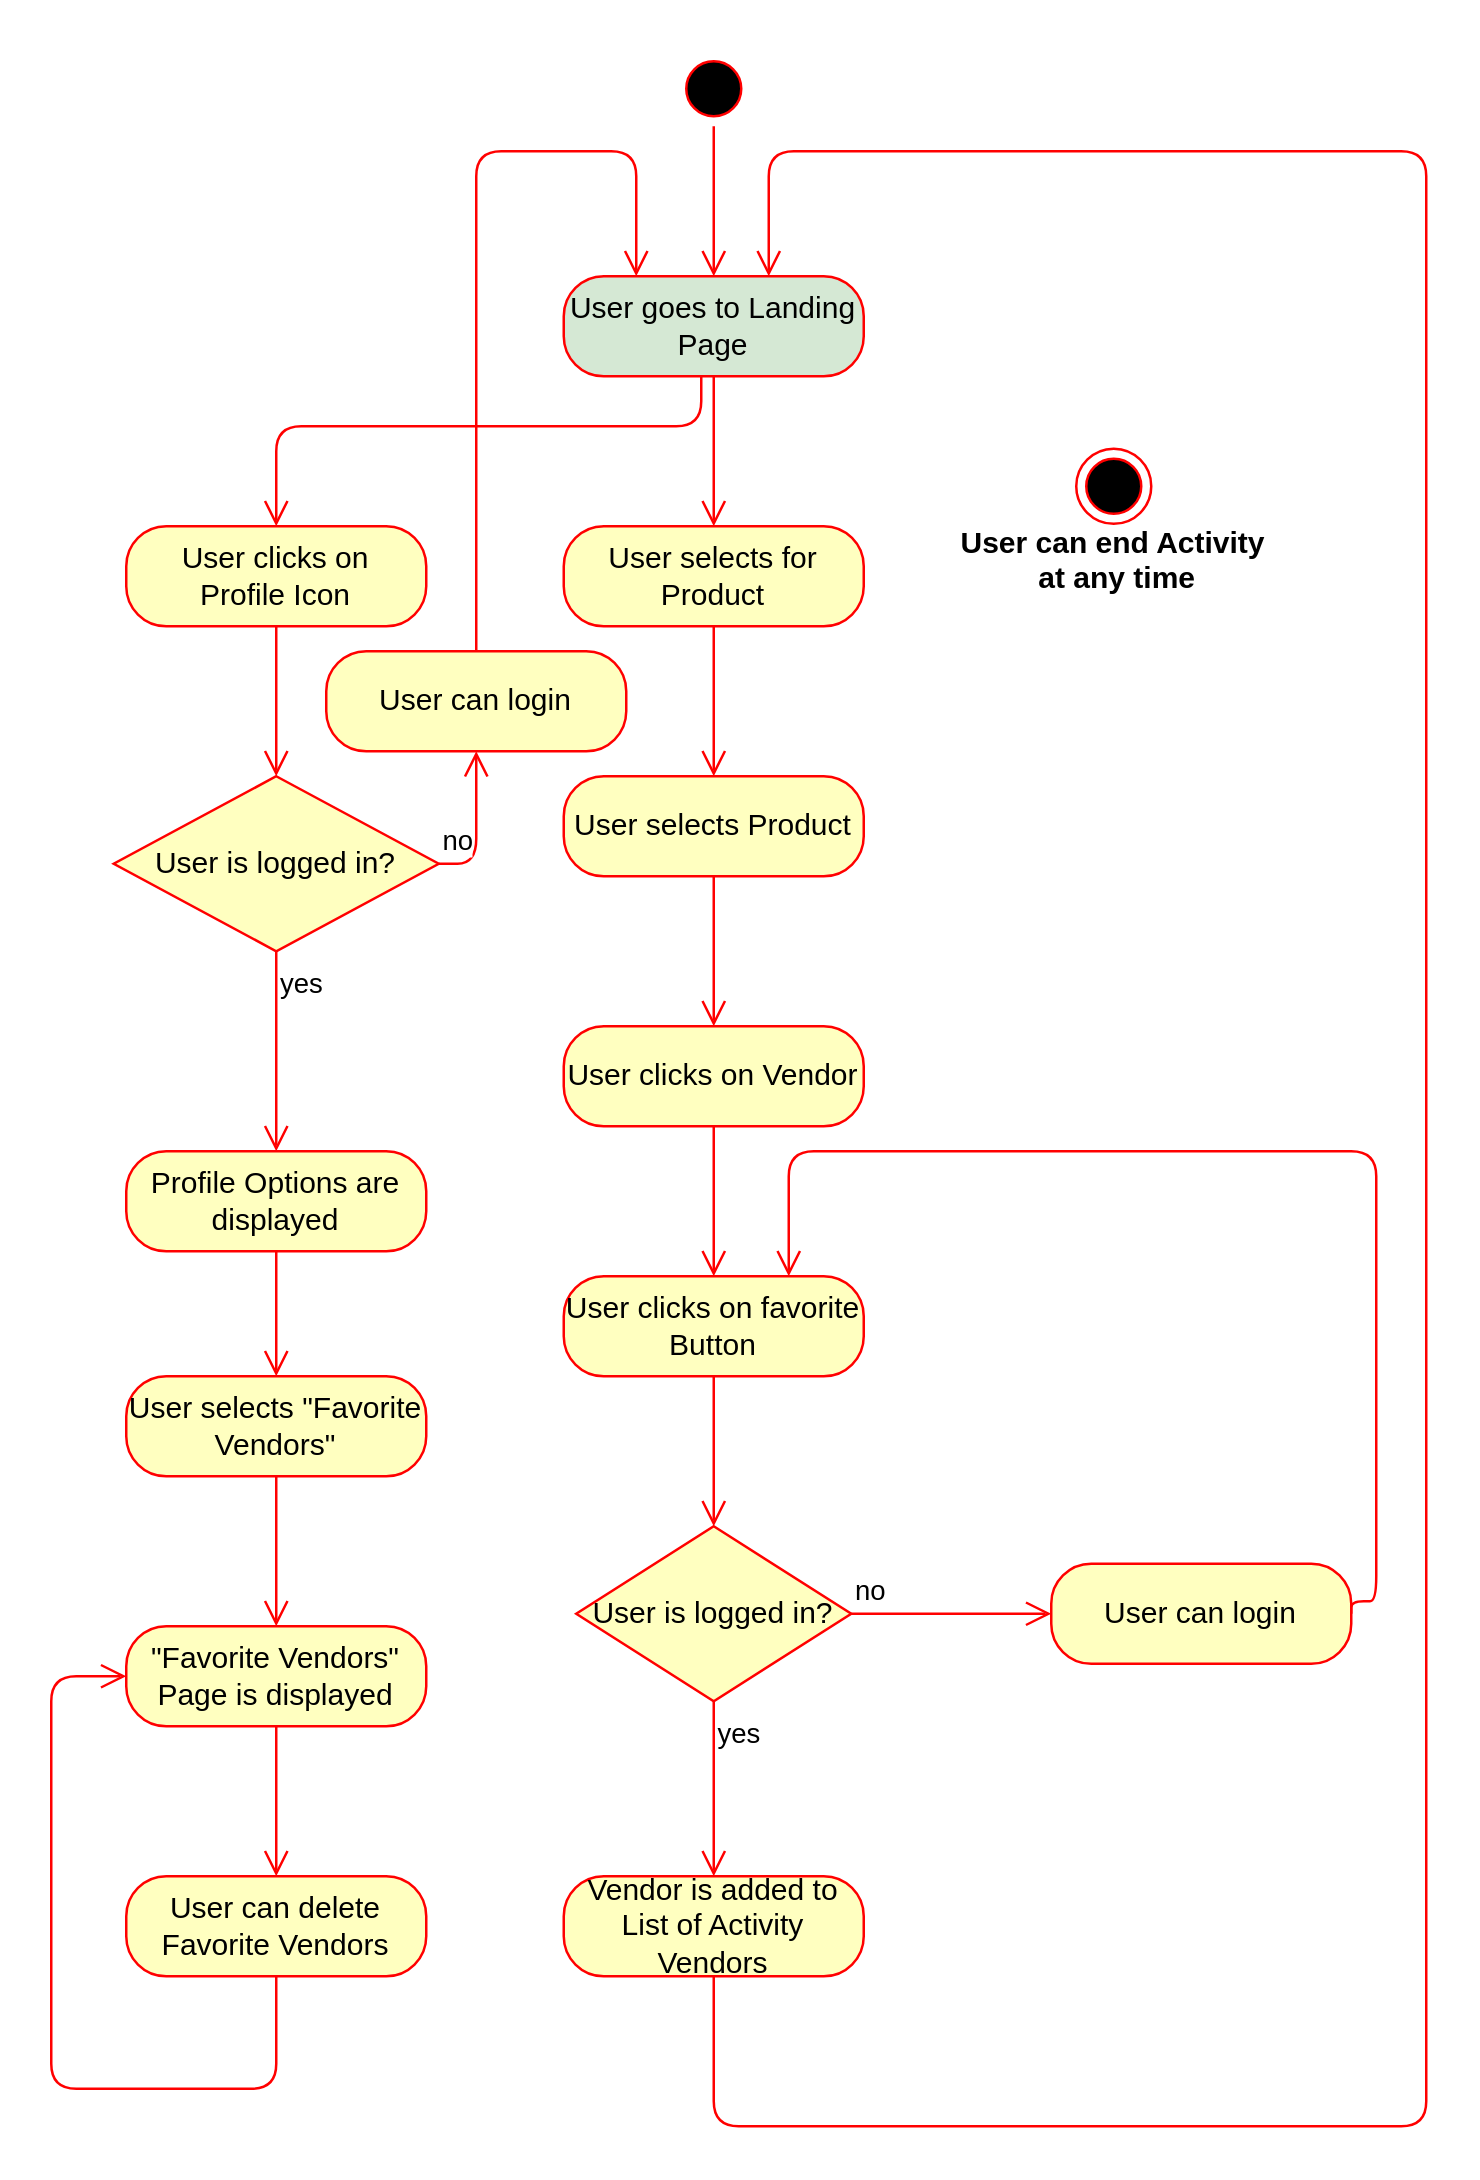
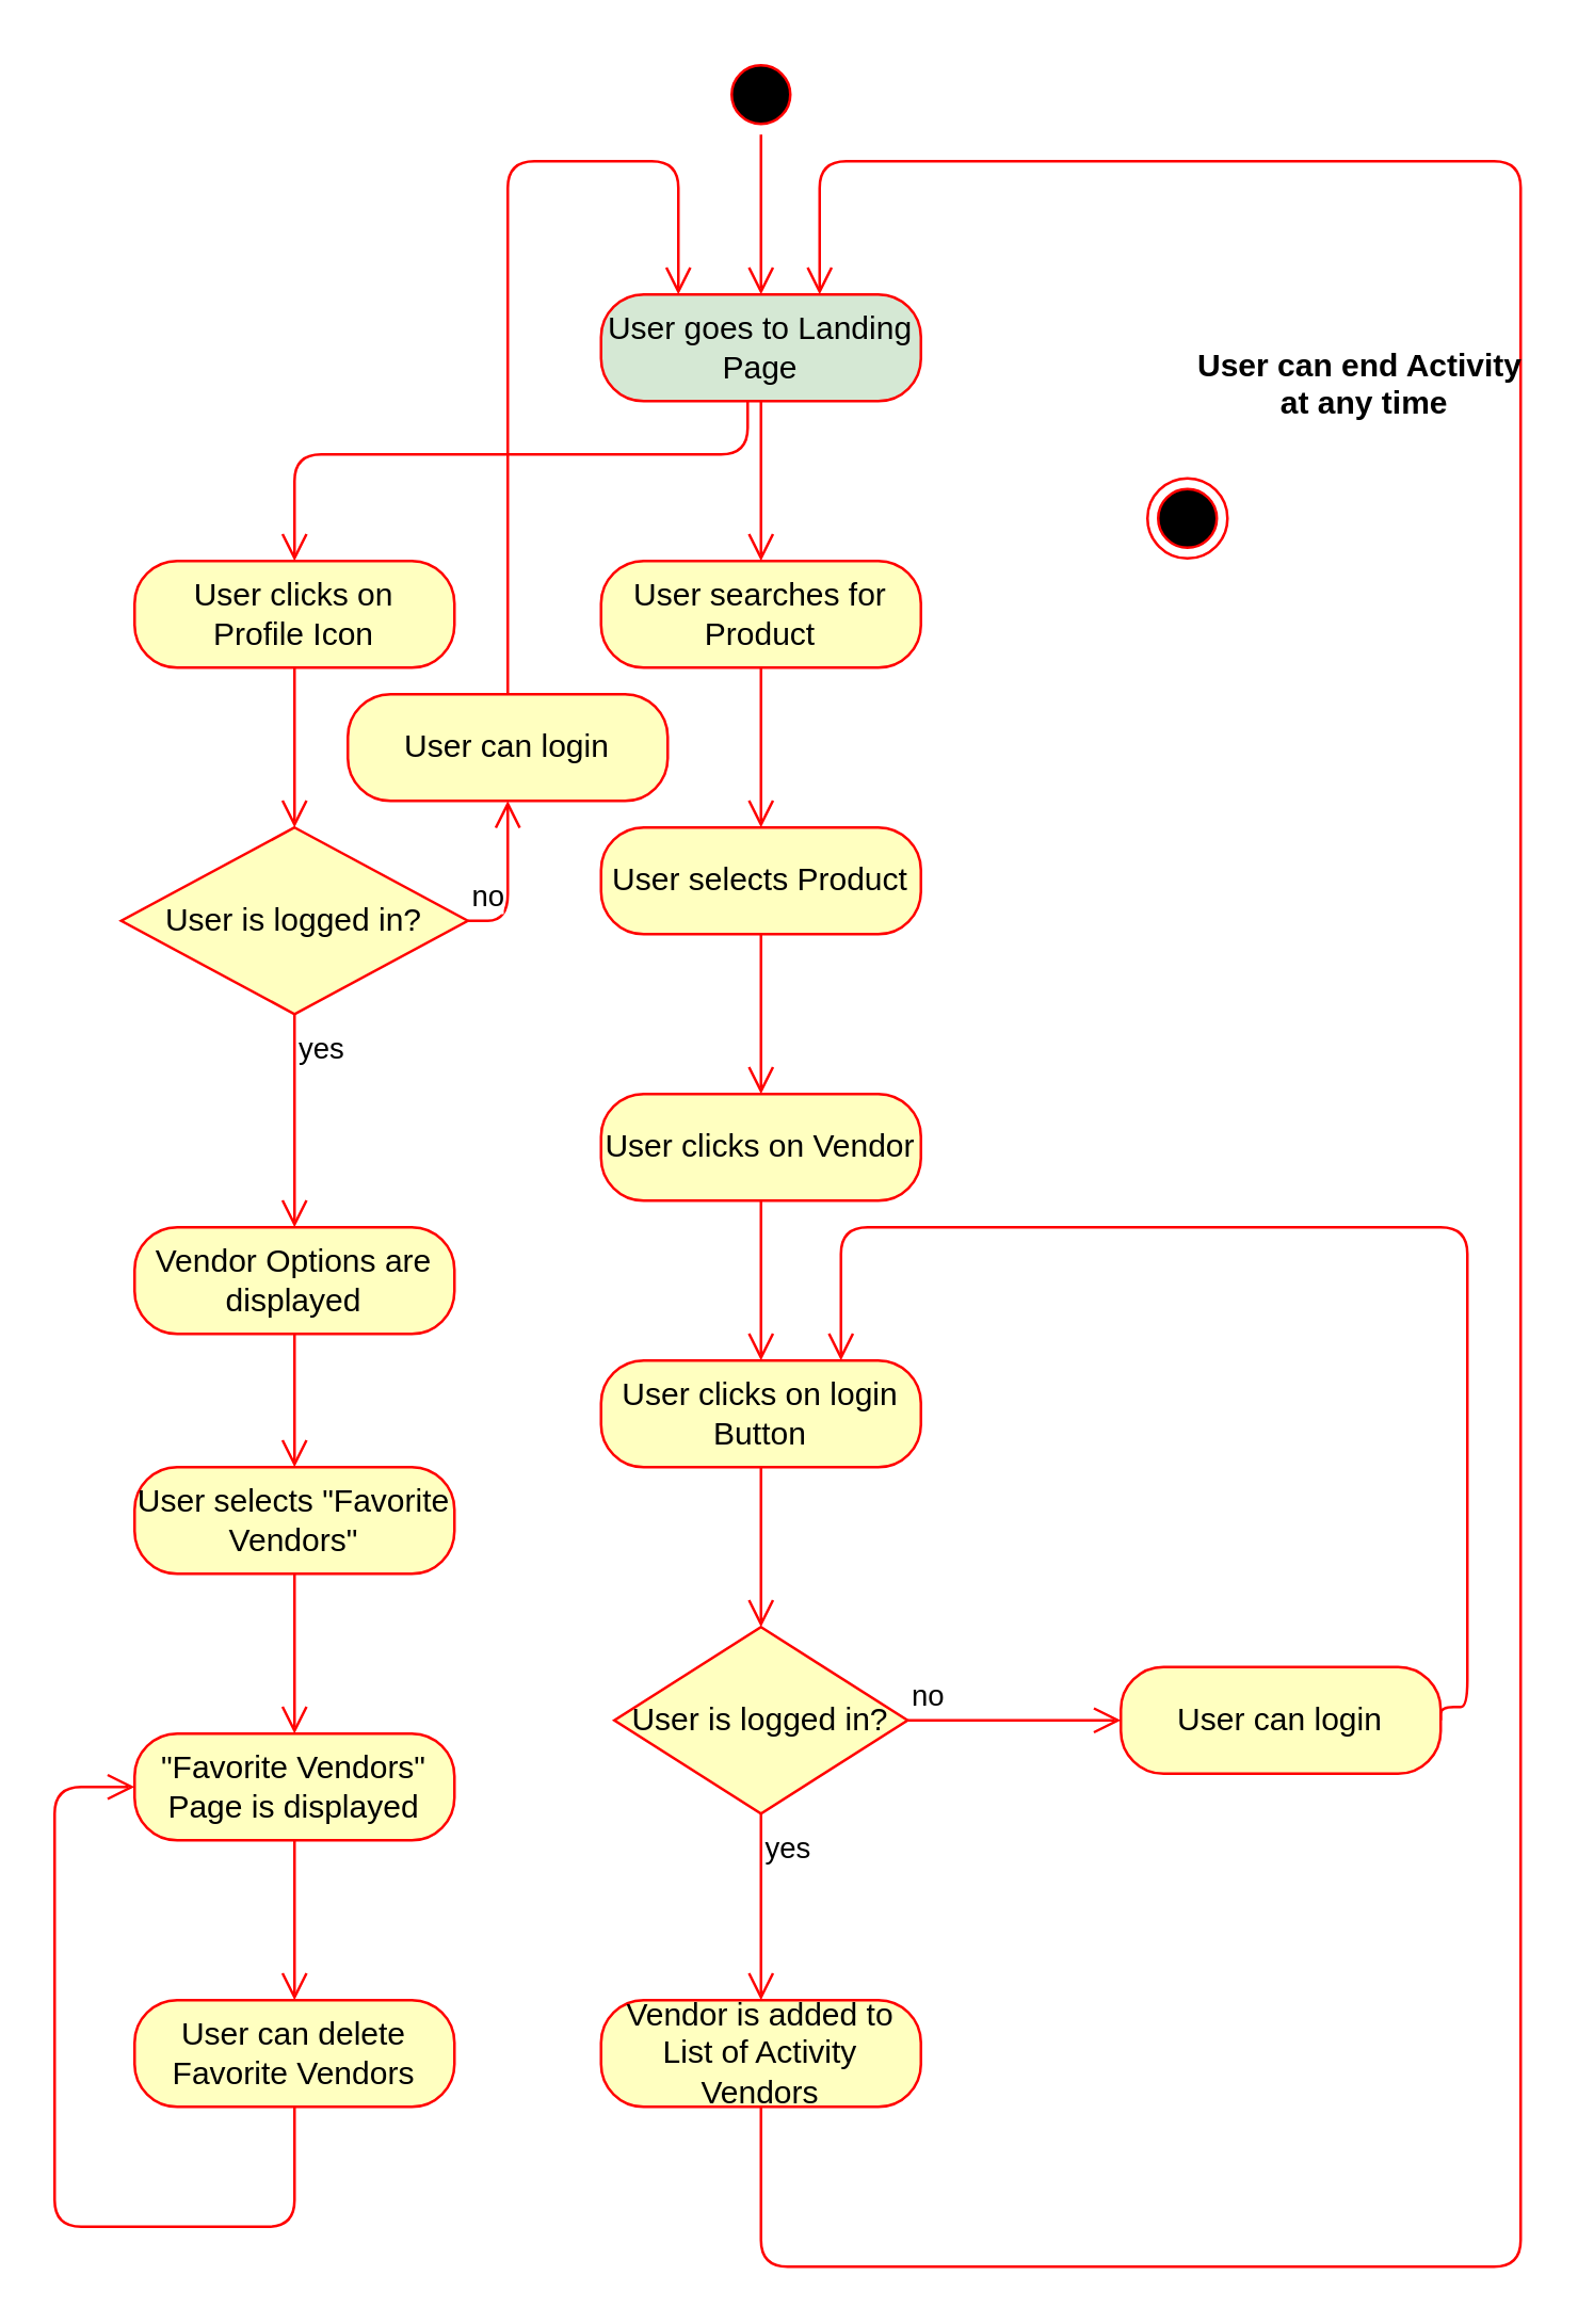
  <mxCell id="0" />
  <mxCell id="1" parent="0" />
  <mxCell id="2" value="" style="ellipse;html=1;shape=startState;fillColor=#000000;strokeColor=#ff0000;" vertex="1" parent="1"><mxGeometry x="270" y="20" width="30" height="30" as="geometry" /></mxCell>
  <mxCell id="3" value="" style="edgeStyle=orthogonalEdgeStyle;html=1;verticalAlign=bottom;endArrow=open;endSize=8;strokeColor=#ff0000;" edge="1" source="2" parent="1"><mxGeometry relative="1" as="geometry"><mxPoint x="285" y="110" as="targetPoint" /></mxGeometry></mxCell>
  <mxCell id="4" value="User goes to Landing Page" style="rounded=1;whiteSpace=wrap;html=1;arcSize=40;fontColor=#000000;fillColor=#d5e8d4;strokeColor=#ff0000;" vertex="1" parent="1"><mxGeometry x="225" y="110" width="120" height="40" as="geometry" /></mxCell>
  <mxCell id="5" value="" style="edgeStyle=orthogonalEdgeStyle;html=1;verticalAlign=bottom;endArrow=open;endSize=8;strokeColor=#ff0000;" edge="1" source="4" parent="1"><mxGeometry relative="1" as="geometry"><mxPoint x="285" y="210" as="targetPoint" /></mxGeometry></mxCell>
- <mxCell id="6" value="User selects for Product" style="rounded=1;whiteSpace=wrap;html=1;arcSize=40;fontColor=#000000;fillColor=#ffffc0;strokeColor=#ff0000;" vertex="1" parent="1"><mxGeometry x="225" y="210" width="120" height="40" as="geometry" /></mxCell>
+ <mxCell id="6" value="User searches for Product" style="rounded=1;whiteSpace=wrap;html=1;arcSize=40;fontColor=#000000;fillColor=#ffffc0;strokeColor=#ff0000;" vertex="1" parent="1"><mxGeometry x="225" y="210" width="120" height="40" as="geometry" /></mxCell>
  <mxCell id="7" value="" style="edgeStyle=orthogonalEdgeStyle;html=1;verticalAlign=bottom;endArrow=open;endSize=8;strokeColor=#ff0000;" edge="1" source="6" parent="1"><mxGeometry relative="1" as="geometry"><mxPoint x="285" y="310" as="targetPoint" /></mxGeometry></mxCell>
  <mxCell id="8" value="User selects Product" style="rounded=1;whiteSpace=wrap;html=1;arcSize=40;fontColor=#000000;fillColor=#ffffc0;strokeColor=#ff0000;" vertex="1" parent="1"><mxGeometry x="225" y="310" width="120" height="40" as="geometry" /></mxCell>
  <mxCell id="9" value="" style="edgeStyle=orthogonalEdgeStyle;html=1;verticalAlign=bottom;endArrow=open;endSize=8;strokeColor=#ff0000;" edge="1" source="8" parent="1"><mxGeometry relative="1" as="geometry"><mxPoint x="285" y="410" as="targetPoint" /></mxGeometry></mxCell>
  <mxCell id="10" value="User clicks on Vendor" style="rounded=1;whiteSpace=wrap;html=1;arcSize=40;fontColor=#000000;fillColor=#ffffc0;strokeColor=#ff0000;" vertex="1" parent="1"><mxGeometry x="225" y="410" width="120" height="40" as="geometry" /></mxCell>
  <mxCell id="11" value="" style="edgeStyle=orthogonalEdgeStyle;html=1;verticalAlign=bottom;endArrow=open;endSize=8;strokeColor=#ff0000;" edge="1" source="10" parent="1"><mxGeometry relative="1" as="geometry"><mxPoint x="285" y="510" as="targetPoint" /></mxGeometry></mxCell>
- <mxCell id="12" value="User clicks on favorite Button" style="rounded=1;whiteSpace=wrap;html=1;arcSize=40;fontColor=#000000;fillColor=#ffffc0;strokeColor=#ff0000;" vertex="1" parent="1"><mxGeometry x="225" y="510" width="120" height="40" as="geometry" /></mxCell>
+ <mxCell id="12" value="User clicks on login Button" style="rounded=1;whiteSpace=wrap;html=1;arcSize=40;fontColor=#000000;fillColor=#ffffc0;strokeColor=#ff0000;" vertex="1" parent="1"><mxGeometry x="225" y="510" width="120" height="40" as="geometry" /></mxCell>
  <mxCell id="13" value="" style="edgeStyle=orthogonalEdgeStyle;html=1;verticalAlign=bottom;endArrow=open;endSize=8;strokeColor=#ff0000;" edge="1" source="12" parent="1"><mxGeometry relative="1" as="geometry"><mxPoint x="285" y="610" as="targetPoint" /></mxGeometry></mxCell>
  <mxCell id="14" value="User is logged in?" style="rhombus;whiteSpace=wrap;html=1;fillColor=#ffffc0;strokeColor=#ff0000;" vertex="1" parent="1"><mxGeometry x="230" y="610" width="110" height="70" as="geometry" /></mxCell>
  <mxCell id="15" value="no" style="edgeStyle=orthogonalEdgeStyle;html=1;align=left;verticalAlign=bottom;endArrow=open;endSize=8;strokeColor=#ff0000;entryX=0;entryY=0.5;entryDx=0;entryDy=0;" edge="1" source="14" parent="1" target="17"><mxGeometry x="-1" relative="1" as="geometry"><mxPoint x="420" y="640" as="targetPoint" /></mxGeometry></mxCell>
  <mxCell id="16" value="yes" style="edgeStyle=orthogonalEdgeStyle;html=1;align=left;verticalAlign=top;endArrow=open;endSize=8;strokeColor=#ff0000;" edge="1" source="14" parent="1"><mxGeometry x="-1" relative="1" as="geometry"><mxPoint x="285" y="750" as="targetPoint" /><Array as="points"><mxPoint x="285" y="740" /></Array></mxGeometry></mxCell>
  <mxCell id="17" value="User can login" style="rounded=1;whiteSpace=wrap;html=1;arcSize=40;fontColor=#000000;fillColor=#ffffc0;strokeColor=#ff0000;" vertex="1" parent="1"><mxGeometry x="420" y="625" width="120" height="40" as="geometry" /></mxCell>
  <mxCell id="18" value="" style="edgeStyle=orthogonalEdgeStyle;html=1;verticalAlign=bottom;endArrow=open;endSize=8;strokeColor=#ff0000;exitX=1;exitY=0.5;exitDx=0;exitDy=0;entryX=0.75;entryY=0;entryDx=0;entryDy=0;" edge="1" source="17" parent="1" target="12"><mxGeometry relative="1" as="geometry"><mxPoint x="380" y="460" as="targetPoint" /><Array as="points"><mxPoint x="550" y="640" /><mxPoint x="550" y="460" /><mxPoint x="315" y="460" /></Array></mxGeometry></mxCell>
  <mxCell id="19" value="Vendor is added to List of Activity Vendors" style="rounded=1;whiteSpace=wrap;html=1;arcSize=40;fontColor=#000000;fillColor=#ffffc0;strokeColor=#ff0000;" vertex="1" parent="1"><mxGeometry x="225" y="750" width="120" height="40" as="geometry" /></mxCell>
  <mxCell id="20" value="" style="edgeStyle=orthogonalEdgeStyle;html=1;verticalAlign=bottom;endArrow=open;endSize=8;strokeColor=#ff0000;" edge="1" source="19" parent="1"><mxGeometry relative="1" as="geometry"><mxPoint x="307" y="110" as="targetPoint" /><Array as="points"><mxPoint x="285" y="850" /><mxPoint x="570" y="850" /><mxPoint x="570" y="60" /><mxPoint x="307" y="60" /></Array></mxGeometry></mxCell>
  <mxCell id="21" value="User clicks on &lt;br&gt;Profile Icon" style="rounded=1;whiteSpace=wrap;html=1;arcSize=40;fontColor=#000000;fillColor=#ffffc0;strokeColor=#ff0000;" vertex="1" parent="1"><mxGeometry x="50" y="210" width="120" height="40" as="geometry" /></mxCell>
  <mxCell id="22" value="" style="edgeStyle=orthogonalEdgeStyle;html=1;verticalAlign=bottom;endArrow=open;endSize=8;strokeColor=#ff0000;" edge="1" source="21" parent="1"><mxGeometry relative="1" as="geometry"><mxPoint x="110" y="310" as="targetPoint" /></mxGeometry></mxCell>
  <mxCell id="23" value="" style="edgeStyle=orthogonalEdgeStyle;html=1;verticalAlign=bottom;endArrow=open;endSize=8;strokeColor=#ff0000;" edge="1" parent="1"><mxGeometry relative="1" as="geometry"><mxPoint x="110" y="210" as="targetPoint" /><mxPoint x="280" y="150" as="sourcePoint" /><Array as="points"><mxPoint x="110" y="170" /><mxPoint x="110" y="210" /></Array></mxGeometry></mxCell>
  <mxCell id="24" value="User is logged in?" style="rhombus;whiteSpace=wrap;html=1;fillColor=#ffffc0;strokeColor=#ff0000;" vertex="1" parent="1"><mxGeometry x="45" y="310" width="130" height="70" as="geometry" /></mxCell>
  <mxCell id="25" value="no" style="edgeStyle=orthogonalEdgeStyle;html=1;align=left;verticalAlign=bottom;endArrow=open;endSize=8;strokeColor=#ff0000;exitX=1;exitY=0.5;exitDx=0;exitDy=0;entryX=0.5;entryY=1;entryDx=0;entryDy=0;" edge="1" source="24" parent="1" target="27"><mxGeometry x="-1" relative="1" as="geometry"><mxPoint x="190" y="305" as="targetPoint" /><Array as="points"><mxPoint x="190" y="345" /></Array></mxGeometry></mxCell>
  <mxCell id="26" value="yes" style="edgeStyle=orthogonalEdgeStyle;html=1;align=left;verticalAlign=top;endArrow=open;endSize=8;strokeColor=#ff0000;" edge="1" source="24" parent="1"><mxGeometry x="-1" relative="1" as="geometry"><mxPoint x="110" y="460" as="targetPoint" /></mxGeometry></mxCell>
  <mxCell id="27" value="User can login" style="rounded=1;whiteSpace=wrap;html=1;arcSize=40;fontColor=#000000;fillColor=#ffffc0;strokeColor=#ff0000;" vertex="1" parent="1"><mxGeometry x="130" y="260" width="120" height="40" as="geometry" /></mxCell>
  <mxCell id="28" value="" style="edgeStyle=orthogonalEdgeStyle;html=1;verticalAlign=bottom;endArrow=open;endSize=8;strokeColor=#ff0000;exitX=0.5;exitY=0;exitDx=0;exitDy=0;" edge="1" source="27" parent="1"><mxGeometry relative="1" as="geometry"><mxPoint x="254" y="110" as="targetPoint" /><Array as="points"><mxPoint x="190" y="60" /><mxPoint x="254" y="60" /></Array></mxGeometry></mxCell>
- <mxCell id="29" value="Profile Options are displayed" style="rounded=1;whiteSpace=wrap;html=1;arcSize=40;fontColor=#000000;fillColor=#ffffc0;strokeColor=#ff0000;" vertex="1" parent="1"><mxGeometry x="50" y="460" width="120" height="40" as="geometry" /></mxCell>
+ <mxCell id="29" value="Vendor Options are displayed" style="rounded=1;whiteSpace=wrap;html=1;arcSize=40;fontColor=#000000;fillColor=#ffffc0;strokeColor=#ff0000;" vertex="1" parent="1"><mxGeometry x="50" y="460" width="120" height="40" as="geometry" /></mxCell>
  <mxCell id="30" value="" style="edgeStyle=orthogonalEdgeStyle;html=1;verticalAlign=bottom;endArrow=open;endSize=8;strokeColor=#ff0000;" edge="1" source="29" parent="1"><mxGeometry relative="1" as="geometry"><mxPoint x="110" y="550" as="targetPoint" /></mxGeometry></mxCell>
  <mxCell id="31" value="User selects &quot;Favorite Vendors&quot;" style="rounded=1;whiteSpace=wrap;html=1;arcSize=40;fontColor=#000000;fillColor=#ffffc0;strokeColor=#ff0000;" vertex="1" parent="1"><mxGeometry x="50" y="550" width="120" height="40" as="geometry" /></mxCell>
  <mxCell id="32" value="" style="edgeStyle=orthogonalEdgeStyle;html=1;verticalAlign=bottom;endArrow=open;endSize=8;strokeColor=#ff0000;" edge="1" source="31" parent="1"><mxGeometry relative="1" as="geometry"><mxPoint x="110" y="650" as="targetPoint" /></mxGeometry></mxCell>
  <mxCell id="33" value="&quot;Favorite Vendors&quot; Page is displayed" style="rounded=1;whiteSpace=wrap;html=1;arcSize=40;fontColor=#000000;fillColor=#ffffc0;strokeColor=#ff0000;" vertex="1" parent="1"><mxGeometry x="50" y="650" width="120" height="40" as="geometry" /></mxCell>
  <mxCell id="34" value="" style="edgeStyle=orthogonalEdgeStyle;html=1;verticalAlign=bottom;endArrow=open;endSize=8;strokeColor=#ff0000;" edge="1" source="33" parent="1"><mxGeometry relative="1" as="geometry"><mxPoint x="110" y="750" as="targetPoint" /></mxGeometry></mxCell>
  <mxCell id="35" value="User can delete Favorite Vendors" style="rounded=1;whiteSpace=wrap;html=1;arcSize=40;fontColor=#000000;fillColor=#ffffc0;strokeColor=#ff0000;" vertex="1" parent="1"><mxGeometry x="50" y="750" width="120" height="40" as="geometry" /></mxCell>
  <mxCell id="36" value="" style="edgeStyle=orthogonalEdgeStyle;html=1;verticalAlign=bottom;endArrow=open;endSize=8;strokeColor=#ff0000;entryX=0;entryY=0.5;entryDx=0;entryDy=0;" edge="1" source="35" parent="1" target="33"><mxGeometry relative="1" as="geometry"><mxPoint x="20" y="640" as="targetPoint" /><Array as="points"><mxPoint x="110" y="835" /><mxPoint x="20" y="835" /><mxPoint x="20" y="670" /></Array></mxGeometry></mxCell>
  <mxCell id="37" value="" style="ellipse;html=1;shape=endState;fillColor=#000000;strokeColor=#ff0000;" vertex="1" parent="1"><mxGeometry x="430" y="179" width="30" height="30" as="geometry" /></mxCell>
- <mxCell id="38" value="User can end Activity&#10; at any time" style="text;align=center;fontStyle=1;verticalAlign=middle;spacingLeft=3;spacingRight=3;strokeColor=none;rotatable=0;points=[[0,0.5],[1,0.5]];portConstraint=eastwest;" vertex="1" parent="1"><mxGeometry x="380" y="210" width="130" height="26" as="geometry" /></mxCell>
+ <mxCell id="38" value="User can end Activity&#10; at any time" style="text;align=center;fontStyle=1;verticalAlign=middle;spacingLeft=3;spacingRight=3;strokeColor=none;rotatable=0;points=[[0,0.5],[1,0.5]];portConstraint=eastwest;" vertex="1" parent="1"><mxGeometry x="445" y="130" width="130" height="26" as="geometry" /></mxCell>
